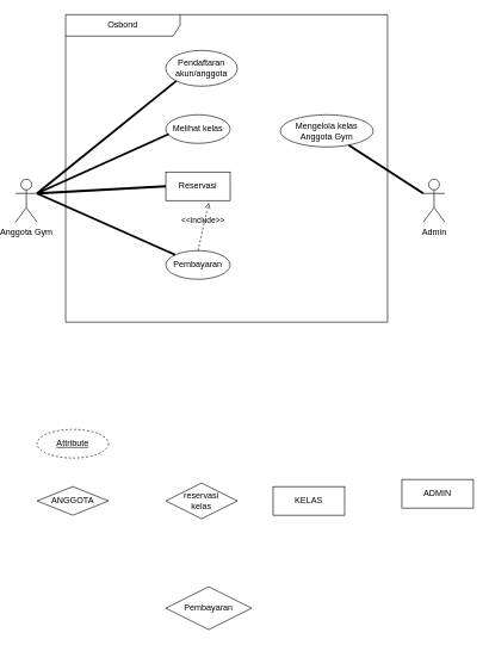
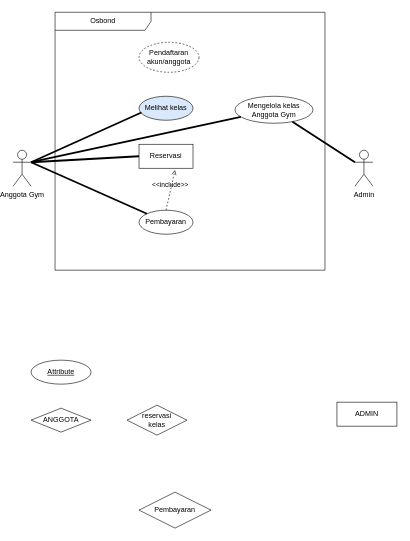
  <mxCell id="0" />
  <mxCell id="1" parent="0" />
  <mxCell id="2" value="Osbond" style="shape=umlFrame;whiteSpace=wrap;html=1;pointerEvents=0;recursiveResize=0;container=1;collapsible=0;width=160;" vertex="1" parent="1"><mxGeometry x="90" y="20" width="450" height="430" as="geometry" /></mxCell>
- <mxCell id="3" value="Pendaftaran akun/anggota" style="ellipse;html=1;whiteSpace=wrap;" vertex="1" parent="2"><mxGeometry x="140" y="50" width="100" height="50" as="geometry" /></mxCell>
+ <mxCell id="3" value="Pendaftaran akun/anggota" style="ellipse;html=1;whiteSpace=wrap;dashed=1;" vertex="1" parent="2"><mxGeometry x="140" y="50" width="100" height="50" as="geometry" /></mxCell>
  <mxCell id="4" value="Mengelola kelas Anggota Gym" style="ellipse;html=1;whiteSpace=wrap;" vertex="1" parent="2"><mxGeometry x="300" y="140" width="130" height="45" as="geometry" /></mxCell>
  <mxCell id="5" value="Reservasi" style="html=1;whiteSpace=wrap;rounded=0;" vertex="1" parent="2"><mxGeometry x="140" y="220" width="90" height="40" as="geometry" /></mxCell>
  <mxCell id="6" value="Pembayaran" style="ellipse;html=1;whiteSpace=wrap;" vertex="1" parent="2"><mxGeometry x="140" y="330" width="90" height="40" as="geometry" /></mxCell>
  <mxCell id="7" value="&amp;lt;&amp;lt;include&amp;gt;&amp;gt;" style="html=1;verticalAlign=bottom;labelBackgroundColor=none;endArrow=open;endFill=0;dashed=1;rounded=0;exitX=0.5;exitY=0;exitDx=0;exitDy=0;entryX=0.667;entryY=1.075;entryDx=0;entryDy=0;entryPerimeter=0;" edge="1" parent="2" source="6" target="5"><mxGeometry width="160" relative="1" as="geometry"><mxPoint x="140" y="340" as="sourcePoint" /><mxPoint x="300" y="340" as="targetPoint" /></mxGeometry></mxCell>
- <mxCell id="8" value="Melihat kelas" style="ellipse;html=1;whiteSpace=wrap;" vertex="1" parent="2"><mxGeometry x="140" y="140" width="90" height="40" as="geometry" /></mxCell>
+ <mxCell id="8" value="Melihat kelas" style="ellipse;html=1;whiteSpace=wrap;fillColor=#dae8fc;" vertex="1" parent="2"><mxGeometry x="140" y="140" width="90" height="40" as="geometry" /></mxCell>
  <mxCell id="9" value="Anggota Gym" style="shape=umlActor;verticalLabelPosition=bottom;verticalAlign=top;html=1;" vertex="1" parent="1"><mxGeometry x="20" y="250" width="30" height="60" as="geometry" /></mxCell>
  <mxCell id="10" value="Admin" style="shape=umlActor;verticalLabelPosition=bottom;verticalAlign=top;html=1;" vertex="1" parent="1"><mxGeometry x="590" y="250" width="30" height="60" as="geometry" /></mxCell>
- <mxCell id="11" value="" style="endArrow=none;startArrow=none;endFill=0;startFill=0;endSize=8;html=1;verticalAlign=bottom;labelBackgroundColor=none;strokeWidth=3;rounded=0;entryX=0;entryY=1;entryDx=0;entryDy=0;exitX=1;exitY=0.333;exitDx=0;exitDy=0;exitPerimeter=0;" edge="1" parent="1" source="9" target="3"><mxGeometry width="160" relative="1" as="geometry"><mxPoint x="240" y="350" as="sourcePoint" /><mxPoint x="400" y="350" as="targetPoint" /></mxGeometry></mxCell>
+ <mxCell id="11" value="" style="endArrow=none;startArrow=none;endFill=0;startFill=0;endSize=8;html=1;verticalAlign=bottom;labelBackgroundColor=none;strokeWidth=3;rounded=0;exitX=1;exitY=0.333;exitDx=0;exitDy=0;exitPerimeter=0;" edge="1" parent="1" source="9" target="4"><mxGeometry width="160" relative="1" as="geometry"><mxPoint x="240" y="350" as="sourcePoint" /><mxPoint x="400" y="350" as="targetPoint" /></mxGeometry></mxCell>
  <mxCell id="12" value="" style="endArrow=none;startArrow=none;endFill=0;startFill=0;endSize=8;html=1;verticalAlign=bottom;labelBackgroundColor=none;strokeWidth=3;rounded=0;entryX=0;entryY=0.5;entryDx=0;entryDy=0;" edge="1" parent="1" target="5"><mxGeometry width="160" relative="1" as="geometry"><mxPoint x="50" y="270" as="sourcePoint" /><mxPoint x="195" y="153" as="targetPoint" /></mxGeometry></mxCell>
  <mxCell id="13" value="" style="endArrow=none;startArrow=none;endFill=0;startFill=0;endSize=8;html=1;verticalAlign=bottom;labelBackgroundColor=none;strokeWidth=3;rounded=0;entryX=0;entryY=0;entryDx=0;entryDy=0;exitX=1;exitY=0.333;exitDx=0;exitDy=0;exitPerimeter=0;" edge="1" parent="1" source="9" target="6"><mxGeometry width="160" relative="1" as="geometry"><mxPoint x="60" y="280" as="sourcePoint" /><mxPoint x="180" y="280" as="targetPoint" /></mxGeometry></mxCell>
  <mxCell id="14" value="" style="endArrow=none;startArrow=none;endFill=0;startFill=0;endSize=8;html=1;verticalAlign=bottom;labelBackgroundColor=none;strokeWidth=3;rounded=0;entryX=0.044;entryY=0.675;entryDx=0;entryDy=0;entryPerimeter=0;" edge="1" parent="1" target="8"><mxGeometry width="160" relative="1" as="geometry"><mxPoint x="50" y="270" as="sourcePoint" /><mxPoint x="400" y="350" as="targetPoint" /></mxGeometry></mxCell>
  <mxCell id="15" value="" style="endArrow=none;startArrow=none;endFill=0;startFill=0;endSize=8;html=1;verticalAlign=bottom;labelBackgroundColor=none;strokeWidth=3;rounded=0;entryX=0;entryY=0.333;entryDx=0;entryDy=0;entryPerimeter=0;" edge="1" parent="1" source="4" target="10"><mxGeometry width="160" relative="1" as="geometry"><mxPoint x="240" y="350" as="sourcePoint" /><mxPoint x="400" y="350" as="targetPoint" /></mxGeometry></mxCell>
  <mxCell id="16" value="ADMIN" style="whiteSpace=wrap;html=1;align=center;" vertex="1" parent="1"><mxGeometry x="560" y="670" width="100" height="40" as="geometry" /></mxCell>
- <mxCell id="17" value="KELAS" style="whiteSpace=wrap;html=1;align=center;" vertex="1" parent="1"><mxGeometry x="380" y="680" width="100" height="40" as="geometry" /></mxCell>
  <mxCell id="18" value="ANGGOTA" style="rhombus;whiteSpace=wrap;html=1;align=center;" vertex="1" parent="1"><mxGeometry x="50" y="680" width="100" height="40" as="geometry" /></mxCell>
- <mxCell id="19" value="Attribute" style="ellipse;whiteSpace=wrap;html=1;align=center;fontStyle=4;dashed=1;" vertex="1" parent="1"><mxGeometry x="50" y="600" width="100" height="40" as="geometry" /></mxCell>
- <mxCell id="20" value="reservasi&lt;div&gt;kelas&lt;/div&gt;" style="shape=rhombus;perimeter=rhombusPerimeter;whiteSpace=wrap;html=1;align=center;" vertex="1" parent="1"><mxGeometry x="230" y="675" width="100" height="50" as="geometry" /></mxCell>
+ <mxCell id="19" value="Attribute" style="ellipse;whiteSpace=wrap;html=1;align=center;fontStyle=4;" vertex="1" parent="1"><mxGeometry x="50" y="600" width="100" height="40" as="geometry" /></mxCell>
+ <mxCell id="20" value="reservasi&lt;div&gt;kelas&lt;/div&gt;" style="shape=rhombus;perimeter=rhombusPerimeter;whiteSpace=wrap;html=1;align=center;" vertex="1" parent="1"><mxGeometry x="210" y="675" width="100" height="50" as="geometry" /></mxCell>
  <mxCell id="21" value="Pembayaran" style="shape=rhombus;perimeter=rhombusPerimeter;whiteSpace=wrap;html=1;align=center;" vertex="1" parent="1"><mxGeometry x="230" y="820" width="120" height="60" as="geometry" /></mxCell>
